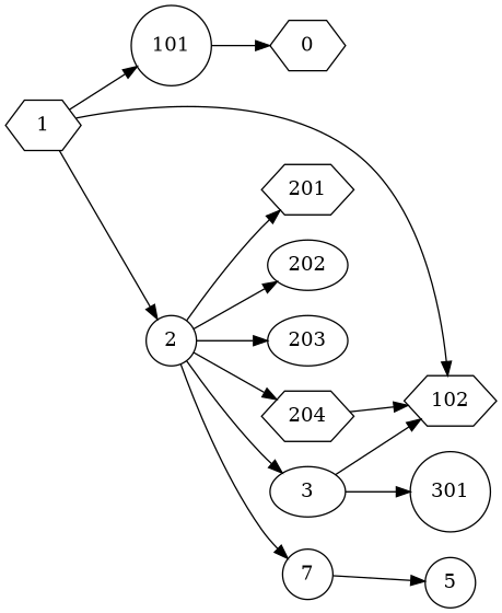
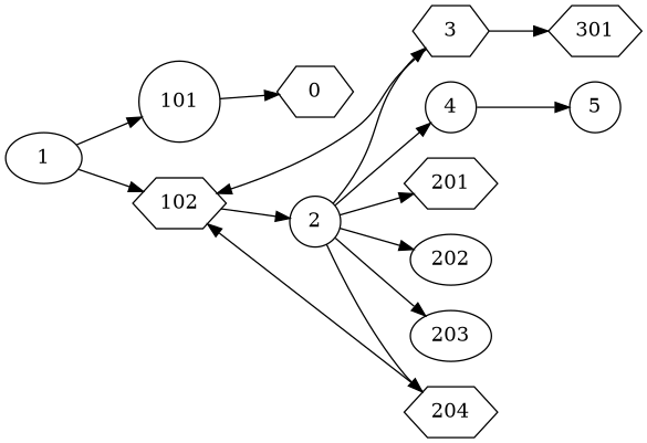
  digraph {
    rankdir=LR
    node [shape=hexagon style="main2 node"]
    0 [texlbl="report.cls"]
-   1 [style="main node" texlbl="toptesi.cls"]
+   1 [shape=ellipse style="main node" texlbl="toptesi.cls"]
    101 [shape=circle texlbl=babel]
    102 [texlbl=ifxetex]
    2 [shape=circle style="main node" texlbl="toptesi.sty"]
    201 [texlbl=pdfx]
    202 [shape=ellipse texlbl=etoolbox]
    203 [shape=ellipse style="complesso node" texlbl=graphicx]
    204 [texlbl=hyperref]
-   3 [shape=ellipse style="main node" texlbl="topcoman.sty"]
-   4 [shape=circle style="main node" texlbl="topfront.sty" label=7]
-   301 [shape=circle texlbl=textcomp]
+   3 [style="main node" texlbl="topcoman.sty"]
+   4 [shape=circle style="main node" texlbl="topfront.sty"]
+   301 [texlbl=textcomp]
    5 [shape=circle style="cfg node" texlbl="toptesi.cfg"]
    1 -> 101
    1 -> 102
-   1 -> 2
+   102 -> 2
    101 -> 0
    2 -> 201
    2 -> 202
    2 -> 203
    2 -> 204
    2 -> 3
    2 -> 4
    204 -> 102
    3 -> 102
    3 -> 301
    4 -> 5
  }
